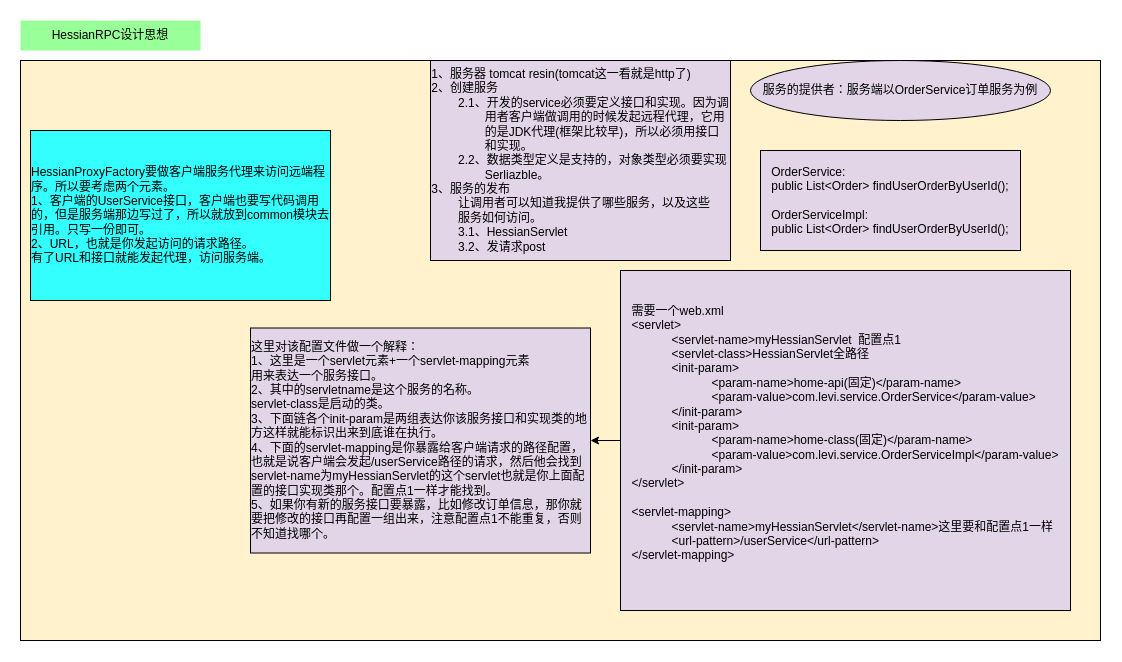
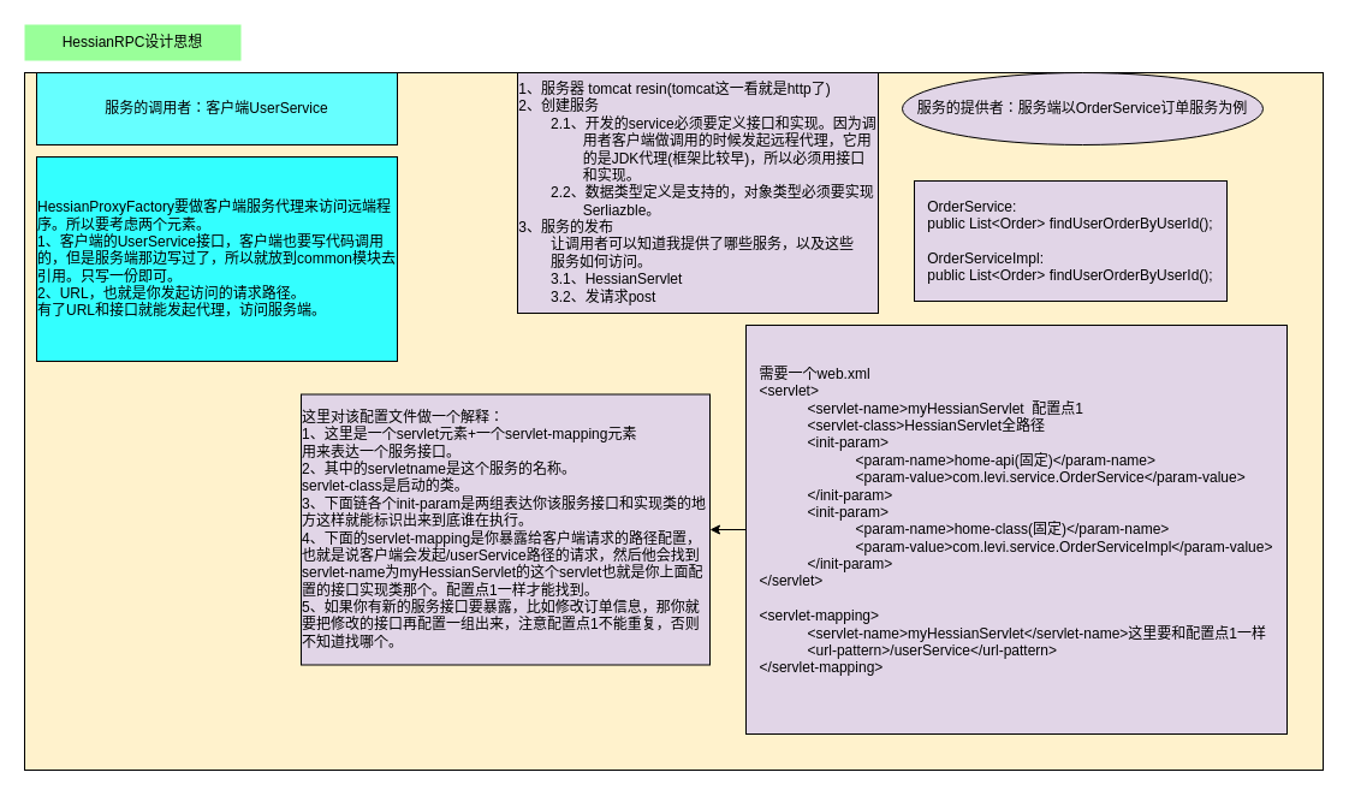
  <mxCell id="0" />
  <mxCell id="1" parent="0" />
  <mxCell id="2" value="" style="rounded=0;whiteSpace=wrap;html=1;fillColor=#FFF2CC;" vertex="1" parent="1"><mxGeometry x="20" y="60" width="1080" height="580" as="geometry" /></mxCell>
  <mxCell id="3" value="HessianRPC设计思想" style="text;html=1;strokeColor=none;fillColor=#99FF99;align=center;verticalAlign=middle;whiteSpace=wrap;rounded=0;" vertex="1" parent="1"><mxGeometry x="20" y="20" width="180" height="30" as="geometry" /></mxCell>
  <mxCell id="4" value="服务的提供者：服务端以OrderService订单服务为例" style="ellipse;whiteSpace=wrap;html=1;fillColor=#E1D5E7;" vertex="1" parent="1"><mxGeometry x="750" y="60" width="300" height="60" as="geometry" /></mxCell>
  <mxCell id="5" value="&lt;div style=&quot;text-align: left;&quot;&gt;&lt;span style=&quot;background-color: initial;&quot;&gt;1、服务器 tomcat resin(tomcat这一看就是http了)&lt;/span&gt;&lt;/div&gt;&lt;div style=&quot;text-align: left;&quot;&gt;&lt;span style=&quot;background-color: initial;&quot;&gt;2、创建服务&lt;/span&gt;&lt;/div&gt;&lt;div style=&quot;text-align: left;&quot;&gt;&lt;span style=&quot;background-color: initial;&quot;&gt;&lt;span style=&quot;white-space: pre;&quot;&gt;&#09;&lt;/span&gt;2.1、开发的service必须要定义接口和实现。因为调&lt;br&gt;&lt;/span&gt;&lt;/div&gt;&lt;div style=&quot;text-align: left;&quot;&gt;&lt;span style=&quot;background-color: initial;&quot;&gt;&lt;span style=&quot;white-space: pre;&quot;&gt;&#09;&lt;/span&gt;&lt;span style=&quot;white-space: pre;&quot;&gt;&#09;&lt;/span&gt;用者客户端做调用的时候发起远程代理，它用&lt;br&gt;&lt;/span&gt;&lt;/div&gt;&lt;div style=&quot;text-align: left;&quot;&gt;&lt;span style=&quot;background-color: initial;&quot;&gt;&lt;span style=&quot;white-space: pre;&quot;&gt;&#09;&lt;/span&gt;&lt;span style=&quot;white-space: pre;&quot;&gt;&#09;&lt;/span&gt;的是JDK代理(框架比较早)，所以必须用接口&lt;br&gt;&lt;/span&gt;&lt;/div&gt;&lt;div style=&quot;text-align: left;&quot;&gt;&lt;span style=&quot;background-color: initial;&quot;&gt;&lt;span style=&quot;white-space: pre;&quot;&gt;&#09;&lt;/span&gt;&lt;span style=&quot;white-space: pre;&quot;&gt;&#09;&lt;/span&gt;和实现。&lt;br&gt;&lt;/span&gt;&lt;/div&gt;&lt;div style=&quot;text-align: left;&quot;&gt;&lt;span style=&quot;background-color: initial;&quot;&gt;&lt;span style=&quot;white-space: pre;&quot;&gt;&#09;&lt;/span&gt;2.2、数据类型定义是支持的，对象类型必须要实现&lt;br&gt;&lt;/span&gt;&lt;/div&gt;&lt;div style=&quot;text-align: left;&quot;&gt;&lt;span style=&quot;background-color: initial;&quot;&gt;&lt;span style=&quot;white-space: pre;&quot;&gt;&#09;&lt;/span&gt;&lt;span style=&quot;white-space: pre;&quot;&gt;&#09;&lt;/span&gt;Serliazble。&lt;br&gt;&lt;/span&gt;&lt;/div&gt;&lt;div style=&quot;text-align: left;&quot;&gt;&lt;span style=&quot;background-color: initial;&quot;&gt;3、服务的发布&lt;/span&gt;&lt;/div&gt;&lt;div style=&quot;text-align: left;&quot;&gt;&lt;span style=&quot;background-color: initial;&quot;&gt;&lt;span style=&quot;white-space: pre;&quot;&gt;&#09;&lt;/span&gt;让调用者可以知道我提供了哪些服务，以及这些&lt;/span&gt;&lt;/div&gt;&lt;div style=&quot;text-align: left;&quot;&gt;&lt;span style=&quot;background-color: initial;&quot;&gt;&lt;span style=&quot;white-space: pre;&quot;&gt;&#09;&lt;/span&gt;服务如何访问。&lt;br&gt;&lt;/span&gt;&lt;/div&gt;&lt;div style=&quot;text-align: left;&quot;&gt;&lt;span style=&quot;background-color: initial;&quot;&gt;&lt;span style=&quot;white-space: pre;&quot;&gt;&#09;&lt;/span&gt;3.1、HessianServlet&lt;br&gt;&lt;/span&gt;&lt;/div&gt;&lt;div style=&quot;text-align: left;&quot;&gt;&lt;span style=&quot;background-color: initial;&quot;&gt;&lt;span style=&quot;white-space: pre;&quot;&gt;&#09;&lt;/span&gt;3.2、发请求post&lt;br&gt;&lt;/span&gt;&lt;/div&gt;" style="rounded=0;whiteSpace=wrap;html=1;fillColor=#E1D5E7;" vertex="1" parent="1"><mxGeometry x="430" y="60" width="300" height="200" as="geometry" /></mxCell>
  <mxCell id="6" value="&lt;div style=&quot;text-align: left;&quot;&gt;&lt;span style=&quot;background-color: initial;&quot;&gt;OrderService:&lt;/span&gt;&lt;/div&gt;&lt;div style=&quot;text-align: left;&quot;&gt;&lt;span style=&quot;background-color: initial;&quot;&gt;public List&amp;lt;Order&amp;gt; findUserOrderByUserId();&lt;/span&gt;&lt;/div&gt;&lt;div style=&quot;text-align: left;&quot;&gt;&lt;span style=&quot;background-color: initial;&quot;&gt;&lt;br&gt;&lt;/span&gt;&lt;/div&gt;&lt;div style=&quot;text-align: left;&quot;&gt;&lt;span style=&quot;background-color: initial;&quot;&gt;OrderServiceImpl:&lt;/span&gt;&lt;/div&gt;&lt;div style=&quot;text-align: left;&quot;&gt;&lt;span style=&quot;background-color: initial;&quot;&gt;public List&amp;lt;Order&amp;gt; findUserOrderByUserId();&lt;/span&gt;&lt;/div&gt;" style="rounded=0;whiteSpace=wrap;html=1;fillColor=#E1D5E7;" vertex="1" parent="1"><mxGeometry x="760" y="150" width="260" height="100" as="geometry" /></mxCell>
  <mxCell id="7" style="edgeStyle=orthogonalEdgeStyle;rounded=0;orthogonalLoop=1;jettySize=auto;html=1;exitX=0;exitY=0.5;exitDx=0;exitDy=0;entryX=1;entryY=0.5;entryDx=0;entryDy=0;" edge="1" parent="1" source="8" target="9"><mxGeometry relative="1" as="geometry" /></mxCell>
  <mxCell id="8" value="&lt;div style=&quot;text-align: left;&quot;&gt;需要一个web.xml&lt;/div&gt;&lt;div style=&quot;text-align: left;&quot;&gt;&amp;lt;servlet&amp;gt;&lt;/div&gt;&lt;blockquote style=&quot;margin: 0 0 0 40px; border: none; padding: 0px;&quot;&gt;&lt;div style=&quot;text-align: left;&quot;&gt;&lt;span style=&quot;background-color: initial;&quot;&gt;&amp;lt;servlet-name&amp;gt;myHessianServlet&amp;nbsp; 配置点1&lt;/span&gt;&lt;/div&gt;&lt;div style=&quot;text-align: left;&quot;&gt;&lt;span style=&quot;background-color: initial;&quot;&gt;&amp;lt;servlet-class&amp;gt;HessianServlet全路径&lt;/span&gt;&lt;/div&gt;&lt;/blockquote&gt;&lt;div style=&quot;text-align: left;&quot;&gt;&lt;span style=&quot;&quot;&gt;&#09;&lt;/span&gt;&lt;/div&gt;&lt;blockquote style=&quot;margin: 0 0 0 40px; border: none; padding: 0px;&quot;&gt;&lt;div style=&quot;text-align: left;&quot;&gt;&lt;span style=&quot;background-color: initial;&quot;&gt;&amp;lt;init-param&amp;gt;&lt;/span&gt;&lt;/div&gt;&lt;blockquote style=&quot;margin: 0 0 0 40px; border: none; padding: 0px;&quot;&gt;&lt;div style=&quot;text-align: left;&quot;&gt;&amp;lt;param-name&amp;gt;home-api(固定)&amp;lt;/param-name&amp;gt;&lt;/div&gt;&lt;/blockquote&gt;&lt;blockquote style=&quot;margin: 0 0 0 40px; border: none; padding: 0px;&quot;&gt;&lt;div style=&quot;text-align: left;&quot;&gt;&amp;lt;param-value&amp;gt;com.levi.service.OrderService&amp;lt;/param-value&amp;gt;&lt;/div&gt;&lt;/blockquote&gt;&lt;div style=&quot;text-align: left;&quot;&gt;&amp;lt;/init-param&amp;gt;&lt;/div&gt;&lt;div style=&quot;text-align: left;&quot;&gt;&lt;div&gt;&amp;lt;init-param&amp;gt;&lt;/div&gt;&lt;/div&gt;&lt;blockquote style=&quot;margin: 0 0 0 40px; border: none; padding: 0px;&quot;&gt;&lt;div style=&quot;text-align: left;&quot;&gt;&lt;div&gt;&amp;lt;param-name&amp;gt;home-class(固定)&amp;lt;/param-name&amp;gt;&lt;/div&gt;&lt;/div&gt;&lt;/blockquote&gt;&lt;blockquote style=&quot;margin: 0 0 0 40px; border: none; padding: 0px;&quot;&gt;&lt;div style=&quot;text-align: left;&quot;&gt;&lt;div&gt;&amp;lt;param-value&amp;gt;com.levi.service.OrderServiceImpl&amp;lt;/param-value&amp;gt;&lt;/div&gt;&lt;/div&gt;&lt;/blockquote&gt;&lt;div style=&quot;text-align: left;&quot;&gt;&lt;div&gt;&amp;lt;/init-param&amp;gt;&lt;/div&gt;&lt;/div&gt;&lt;/blockquote&gt;&lt;div style=&quot;text-align: left;&quot;&gt;&lt;div&gt;&amp;lt;/servlet&amp;gt;&lt;/div&gt;&lt;div&gt;&lt;br&gt;&lt;/div&gt;&lt;div&gt;&amp;lt;servlet-mapping&amp;gt;&lt;/div&gt;&lt;/div&gt;&lt;blockquote style=&quot;margin: 0 0 0 40px; border: none; padding: 0px;&quot;&gt;&lt;div style=&quot;text-align: left;&quot;&gt;&lt;div&gt;&amp;lt;servlet-name&amp;gt;&lt;span style=&quot;background-color: initial;&quot;&gt;myHessianServlet&amp;lt;/servlet-name&amp;gt;这里要和配置点1一样&lt;/span&gt;&lt;/div&gt;&lt;/div&gt;&lt;div style=&quot;text-align: left;&quot;&gt;&lt;div&gt;&lt;span style=&quot;background-color: initial;&quot;&gt;&amp;lt;url-pattern&amp;gt;/userService&amp;lt;/url-pattern&amp;gt;&lt;/span&gt;&lt;/div&gt;&lt;/div&gt;&lt;/blockquote&gt;&lt;div style=&quot;text-align: left;&quot;&gt;&lt;div&gt;&amp;lt;/servlet-mapping&amp;gt;&lt;/div&gt;&lt;div&gt;&lt;br&gt;&lt;/div&gt;&lt;/div&gt;" style="rounded=0;whiteSpace=wrap;html=1;fillColor=#E1D5E7;" vertex="1" parent="1"><mxGeometry x="620" y="270" width="450" height="340" as="geometry" /></mxCell>
  <mxCell id="9" value="&lt;div style=&quot;text-align: left;&quot;&gt;&lt;span style=&quot;background-color: initial;&quot;&gt;这里对该配置文件做一个解释：&lt;/span&gt;&lt;/div&gt;&lt;div style=&quot;text-align: left;&quot;&gt;&lt;span style=&quot;background-color: initial;&quot;&gt;1、这里是一个servlet元素+一个servlet-mapping元素&lt;/span&gt;&lt;/div&gt;&lt;div style=&quot;text-align: left;&quot;&gt;&lt;span style=&quot;background-color: initial;&quot;&gt;用来表达一个服务接口。&lt;/span&gt;&lt;/div&gt;&lt;div style=&quot;text-align: left;&quot;&gt;&lt;span style=&quot;background-color: initial;&quot;&gt;2、其中的servletname是这个服务的名称。&lt;/span&gt;&lt;/div&gt;&lt;span style=&quot;&quot;&gt;&lt;div style=&quot;text-align: left;&quot;&gt;&lt;span style=&quot;background-color: initial;&quot;&gt;servlet-class是启动的类。&lt;/span&gt;&lt;/div&gt;&lt;/span&gt;&lt;div style=&quot;text-align: left;&quot;&gt;&lt;span style=&quot;background-color: initial;&quot;&gt;3、下面链各个init-param是两组表达你该服务接口和实现类的地方这样就能标识出来到底谁在执行。&lt;/span&gt;&lt;/div&gt;&lt;div style=&quot;text-align: left;&quot;&gt;&lt;span style=&quot;background-color: initial;&quot;&gt;4、下面的&lt;/span&gt;&lt;span style=&quot;background-color: initial;&quot;&gt;servlet-mapping是你暴露给客户端请求的路径配置，也就是说客户端会发起/userService路径的请求，然后他会找到&lt;/span&gt;&lt;span style=&quot;background-color: initial;&quot;&gt;servlet-name为&lt;/span&gt;&lt;span style=&quot;background-color: initial;&quot;&gt;myHessianServlet的这个servlet也就是你上面配置的接口实现类那个。配置点1一样才能找到。&lt;/span&gt;&lt;/div&gt;&lt;span style=&quot;&quot;&gt;&lt;div style=&quot;text-align: left;&quot;&gt;&lt;span style=&quot;background-color: initial;&quot;&gt;5、如果你有新的服务接口要暴露，比如修改订单信息，那你就要把修改的接口再配置一组出来，注意配置点1不能重复，否则不知道找哪个。&lt;/span&gt;&lt;/div&gt;&lt;/span&gt;" style="rounded=0;whiteSpace=wrap;html=1;fillColor=#E1D5E7;" vertex="1" parent="1"><mxGeometry x="250" y="327.5" width="340" height="225" as="geometry" /></mxCell>
+ <mxCell id="10" value="服务的调用者：客户端UserService" style="rounded=0;whiteSpace=wrap;html=1;fillColor=#66FFFF;" vertex="1" parent="1"><mxGeometry x="30" y="60" width="300" height="60" as="geometry" /></mxCell>
  <mxCell id="11" value="&lt;div style=&quot;text-align: left;&quot;&gt;HessianProxyFactory要做客户端服务代理来访问远端程序。所以要考虑两个元素。&lt;/div&gt;&lt;div style=&quot;text-align: left;&quot;&gt;1、客户端的UserService接口，客户端也要写代码调用的，但是服务端那边写过了，所以就放到common模块去引用。只写一份即可。&lt;/div&gt;&lt;div style=&quot;text-align: left;&quot;&gt;2、URL，也就是你发起访问的请求路径。&lt;/div&gt;&lt;div style=&quot;text-align: left;&quot;&gt;有了URL和接口就能发起代理，访问服务端。&lt;/div&gt;" style="rounded=0;whiteSpace=wrap;html=1;fillColor=#33FFFF;" vertex="1" parent="1"><mxGeometry x="30" y="130" width="300" height="170" as="geometry" /></mxCell>
